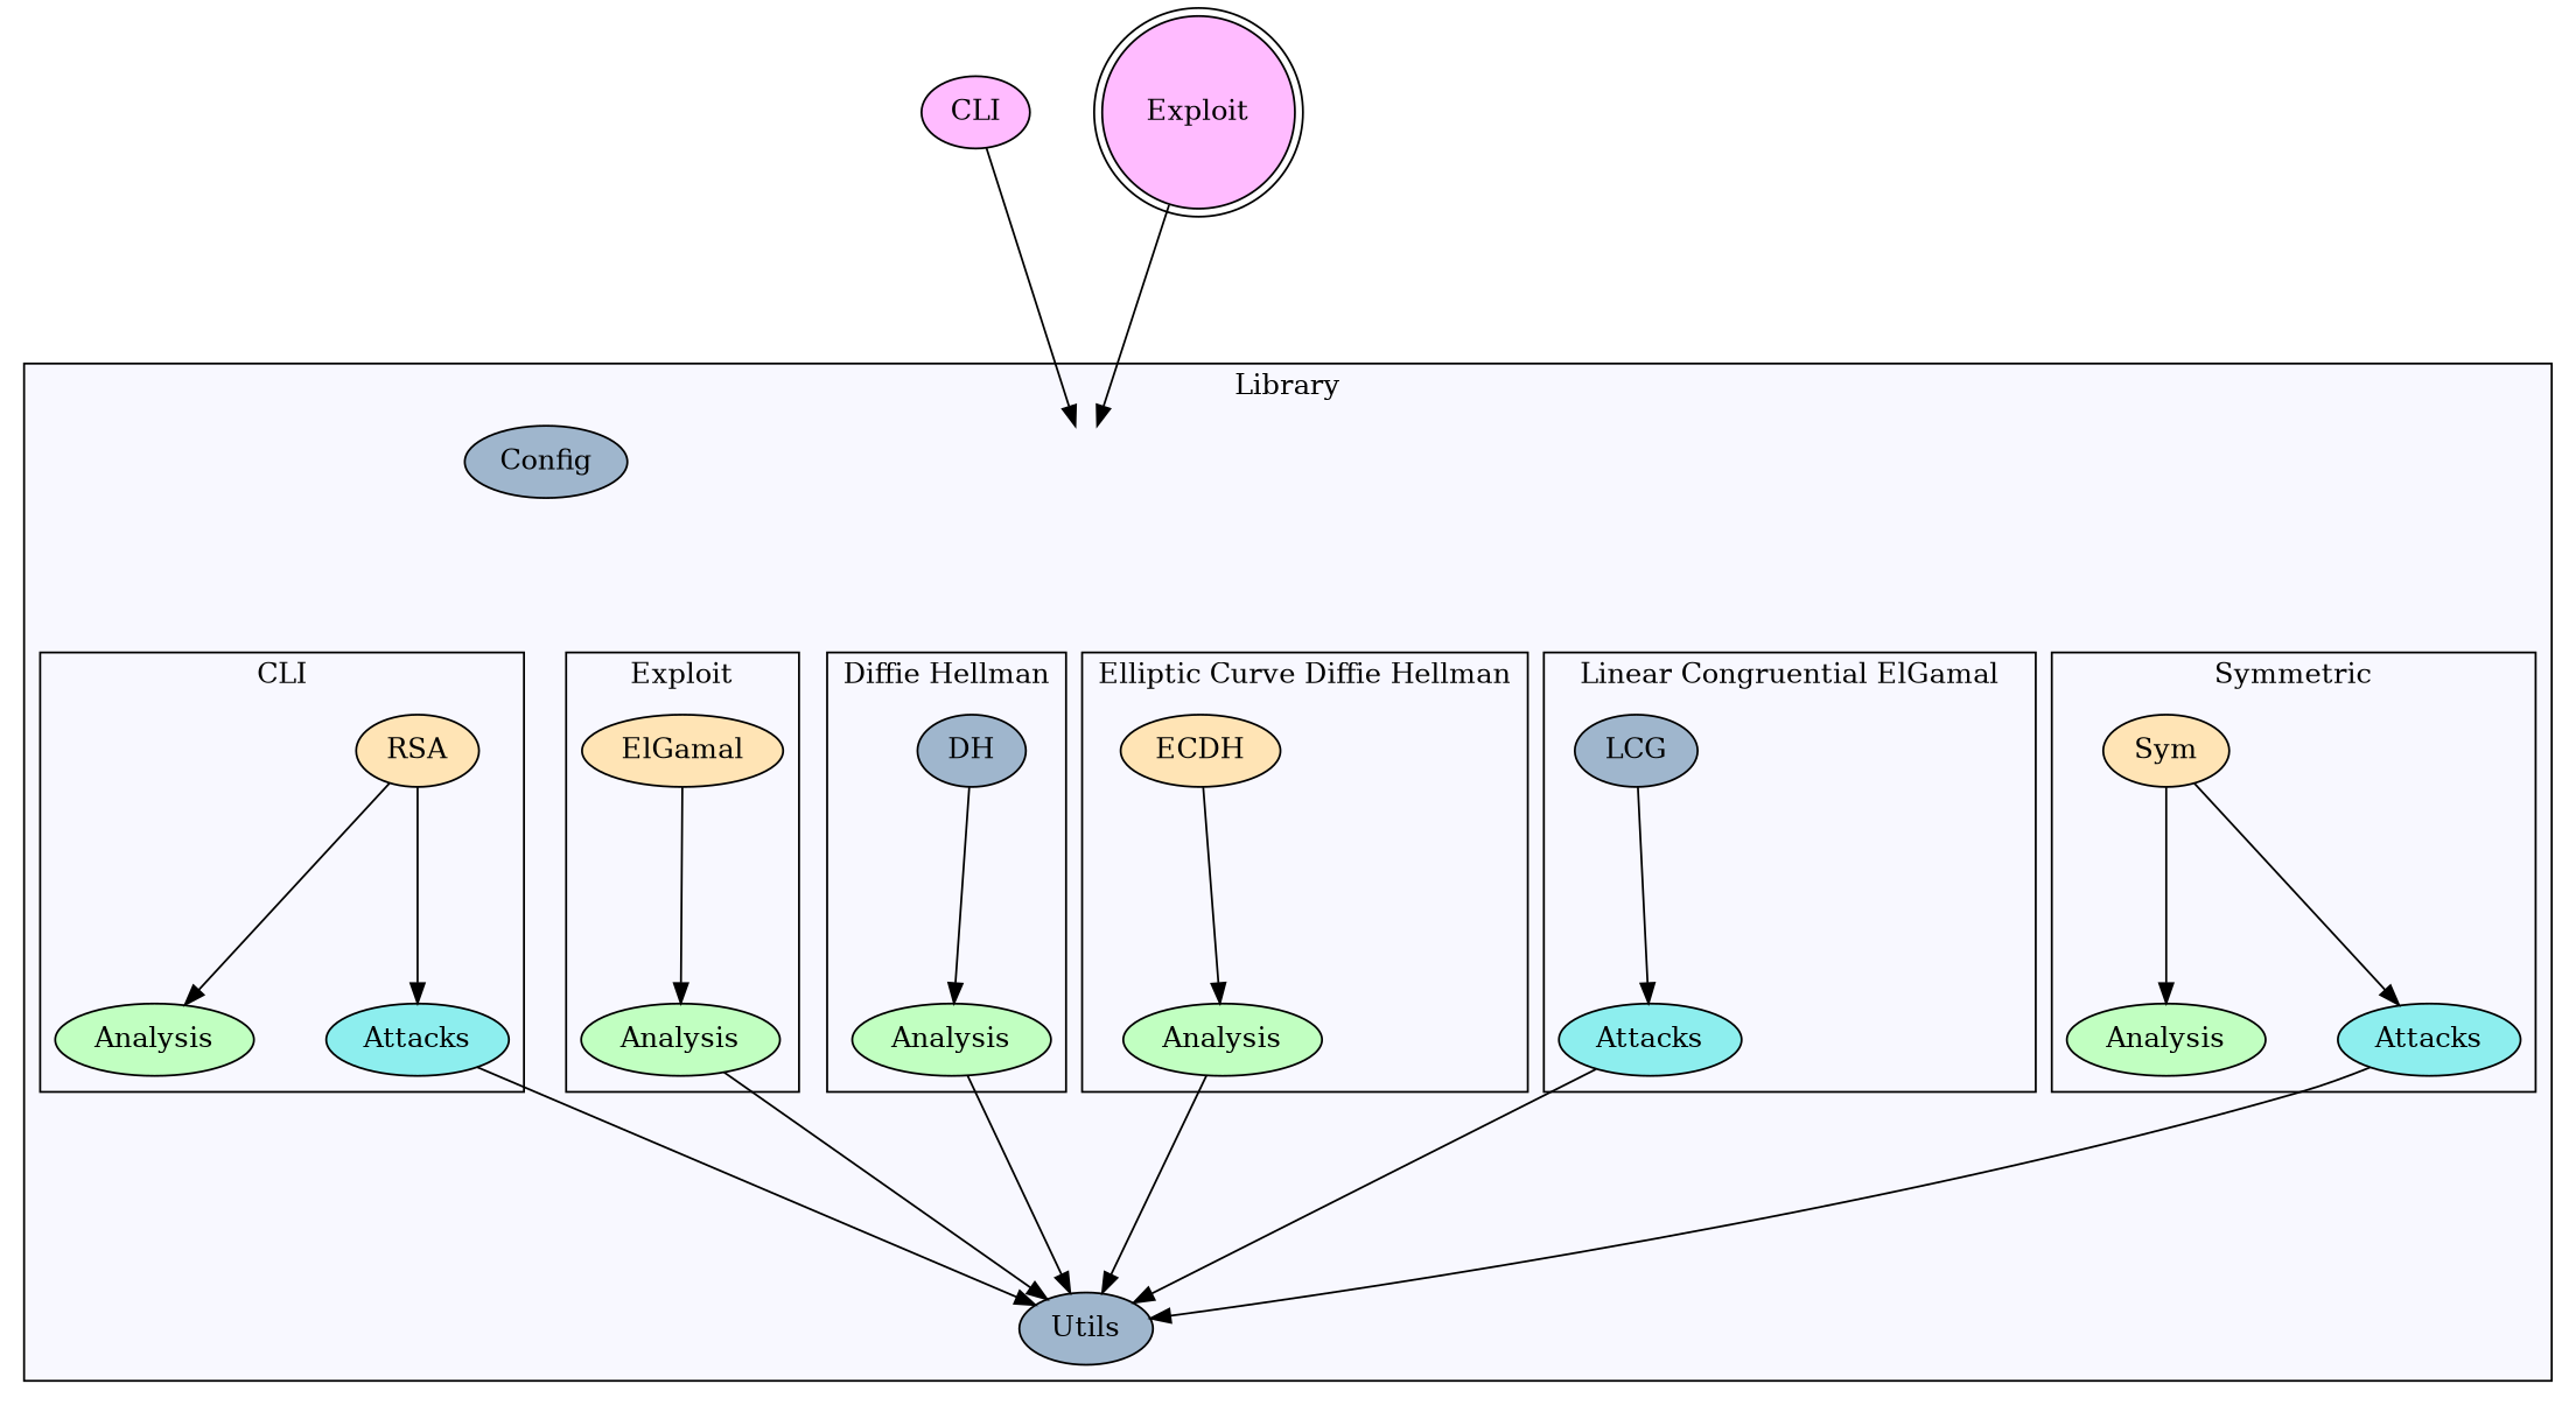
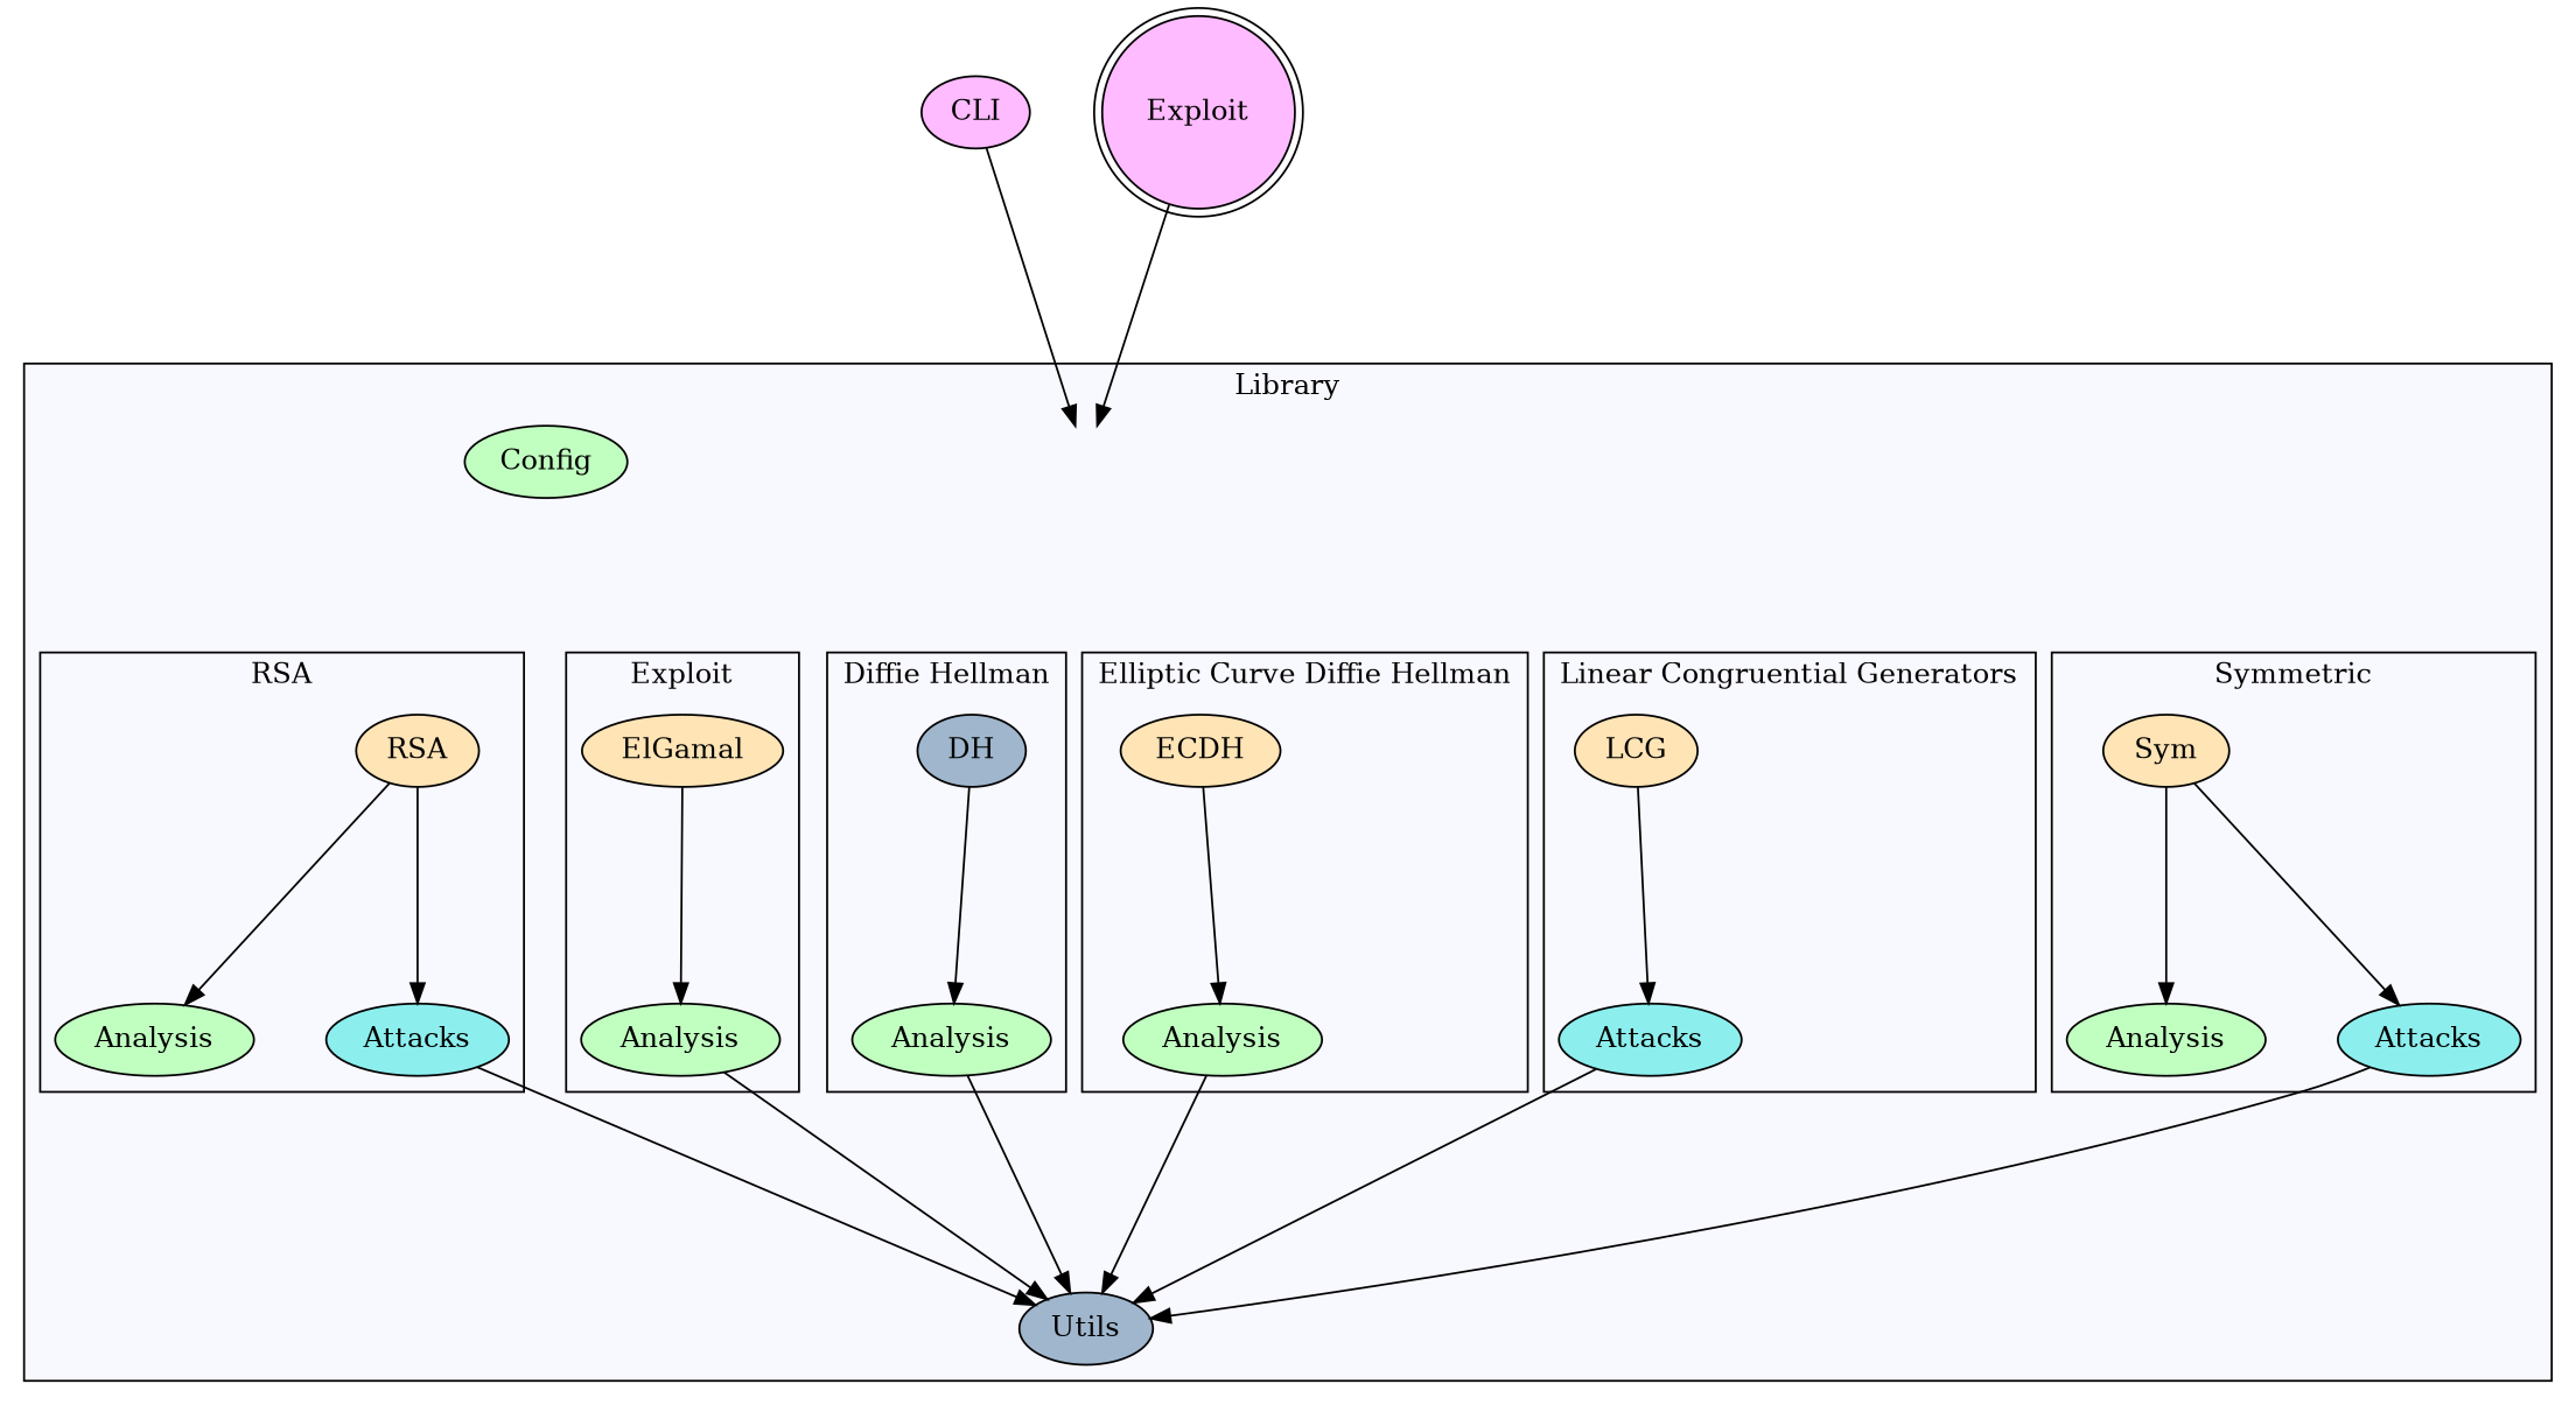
  digraph {
    compound=true
    fillcolor=transparent
    nodesep=0.5
    ranksep=1.5
    node [fillcolor=moccasin style=filled]
    n1 [label=RSA]
    n2 [fillcolor=darkseagreen1 label=Analysis]
    n3 [fillcolor=darkslategray2 label=Attacks]
    n4 [label=ElGamal]
    n5 [fillcolor=darkseagreen1 label=Analysis]
    n6 [fillcolor=slategray3 label=DH]
    n7 [fillcolor=darkseagreen1 label=Analysis]
    n8 [label=ECDH]
    n9 [fillcolor=darkseagreen1 label=Analysis]
-   n10 [fillcolor=slategray3 label=LCG]
+   n10 [label=LCG]
    n11 [fillcolor=darkslategray2 label=Attacks]
    n12 [label=Sym]
    n13 [fillcolor=darkseagreen1 label=Analysis]
    n14 [fillcolor=darkslategray2 label=Attacks]
    n15 [fillcolor=slategray3 label=Utils]
    libentry [style=invis]
-   n17 [fillcolor=slategray3 label=Config]
+   n17 [fillcolor=darkseagreen1 label=Config]
    n18 [fillcolor=plum1 label=CLI]
    n19 [fillcolor=plum1 label=Exploit shape=doublecircle]
    subgraph cluster_1 {
      fillcolor=ghostwhite
      label=Library
      style=filled
      n15
      libentry
      n17
      subgraph cluster_2 {
        fillcolor=ghostwhite
-       label=CLI
+       label=RSA
        style=filled
        n1
        n2
        n3
      }
      subgraph cluster_3 {
        fillcolor=ghostwhite
        label=Exploit
        style=filled
        n4
        n5
      }
      subgraph cluster_4 {
        fillcolor=ghostwhite
        label="Diffie Hellman"
        style=filled
        n6
        n7
      }
      subgraph cluster_5 {
        fillcolor=ghostwhite
        label="Elliptic Curve Diffie Hellman"
        style=filled
        n8
        n9
      }
      subgraph cluster_6 {
        fillcolor=ghostwhite
-       label="Linear Congruential ElGamal"
+       label="Linear Congruential Generators"
        style=filled
        n10
        n11
      }
      subgraph cluster_7 {
        fillcolor=ghostwhite
        label=Symmetric
        style=filled
        n12
        n13
        n14
      }
    }
    n1 -> n2
    n1 -> n3
    n3 -> n15
    n4 -> n5
    n5 -> n15
    n6 -> n7
    n7 -> n15
    n8 -> n9
    n9 -> n15
    n10 -> n11
    n11 -> n15
    n12 -> n13
    n12 -> n14
    n14 -> n15
    libentry -> n1 [style=invis]
    libentry -> n4 [style=invis]
    libentry -> n6 [style=invis]
    libentry -> n8 [style=invis]
    libentry -> n10 [style=invis]
    libentry -> n12 [style=invis]
    n18 -> libentry
    n19 -> libentry
  }
